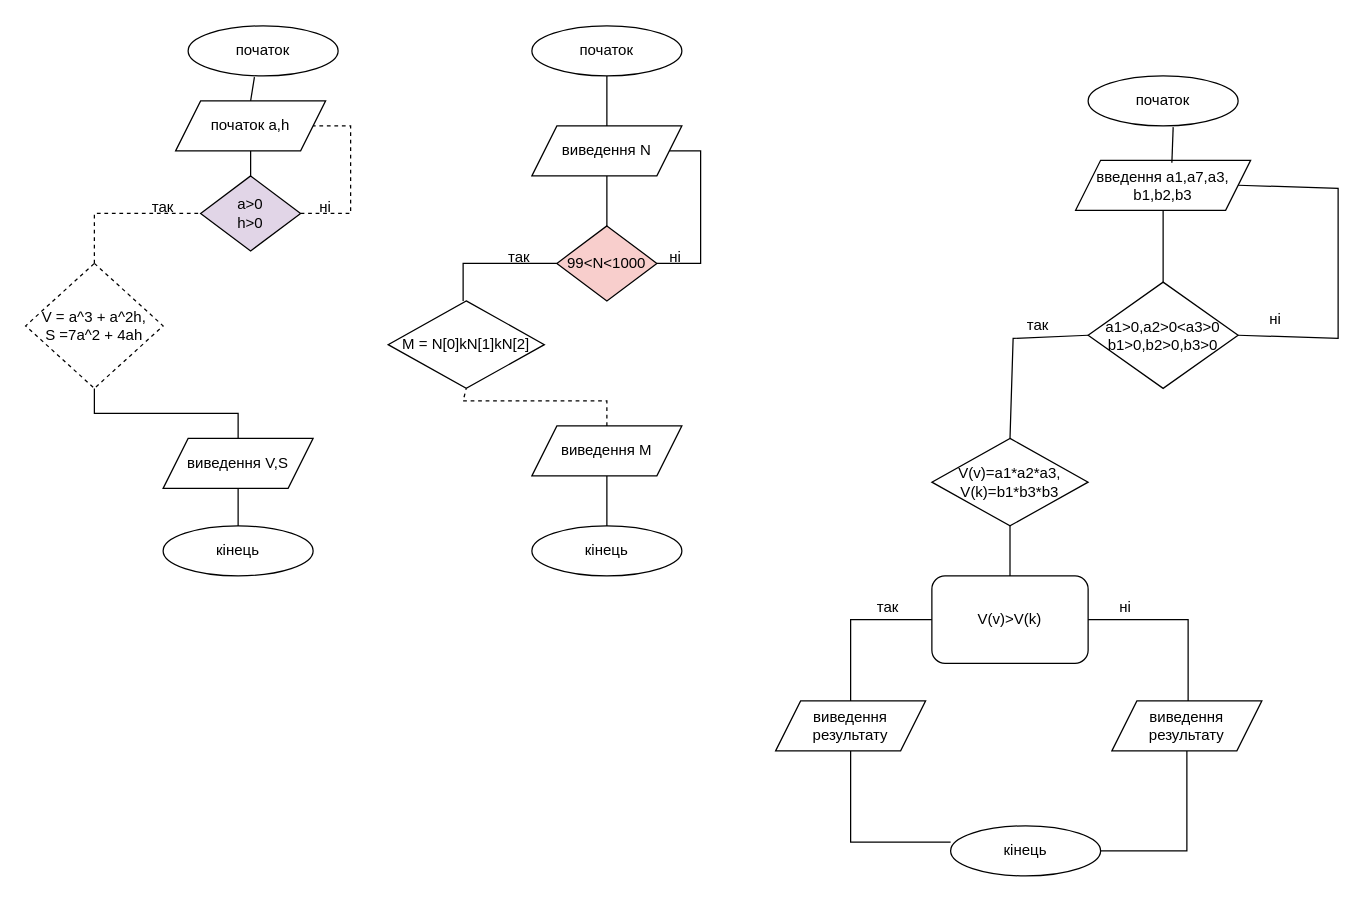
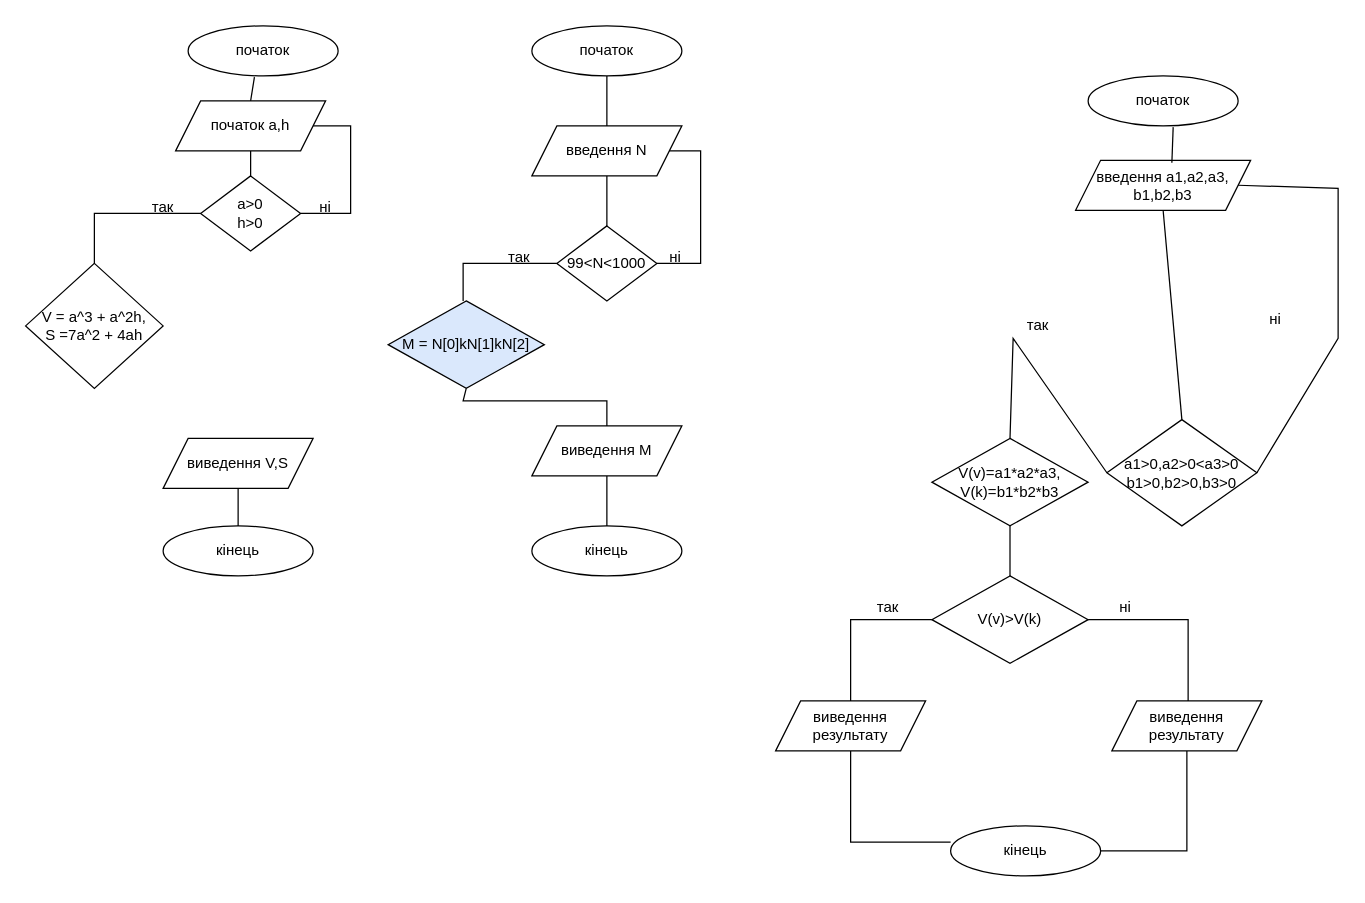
  <mxCell id="0" />
  <mxCell id="1" parent="0" />
  <mxCell id="2" value="початок" style="ellipse;whiteSpace=wrap;html=1;" vertex="1" parent="1"><mxGeometry x="150" y="20" width="120" height="40" as="geometry" /></mxCell>
  <mxCell id="3" value="початок а,h" style="shape=parallelogram;perimeter=parallelogramPerimeter;whiteSpace=wrap;html=1;fixedSize=1;" vertex="1" parent="1"><mxGeometry x="140" y="80" width="120" height="40" as="geometry" /></mxCell>
  <mxCell id="4" value="" style="endArrow=none;html=1;rounded=0;entryX=0.442;entryY=1.025;entryDx=0;entryDy=0;entryPerimeter=0;exitX=0.5;exitY=0;exitDx=0;exitDy=0;" edge="1" parent="1" source="3" target="2"><mxGeometry width="50" height="50" relative="1" as="geometry"><mxPoint x="410" y="240" as="sourcePoint" /><mxPoint x="460" y="190" as="targetPoint" /></mxGeometry></mxCell>
  <mxCell id="5" value="" style="endArrow=none;html=1;rounded=0;entryX=0.5;entryY=1;entryDx=0;entryDy=0;" edge="1" parent="1" target="3"><mxGeometry width="50" height="50" relative="1" as="geometry"><mxPoint x="200" y="140" as="sourcePoint" /><mxPoint x="460" y="190" as="targetPoint" /></mxGeometry></mxCell>
- <mxCell id="6" value="a&amp;gt;0&lt;br&gt;h&amp;gt;0" style="rhombus;whiteSpace=wrap;html=1;fillColor=#e1d5e7;" vertex="1" parent="1"><mxGeometry x="160" y="140" width="80" height="60" as="geometry" /></mxCell>
- <mxCell id="7" value="" style="endArrow=none;html=1;rounded=0;exitX=1;exitY=0.5;exitDx=0;exitDy=0;entryX=1;entryY=0.5;entryDx=0;entryDy=0;dashed=1;" edge="1" parent="1" source="6" target="3"><mxGeometry width="50" height="50" relative="1" as="geometry"><mxPoint x="410" y="240" as="sourcePoint" /><mxPoint x="280" y="110" as="targetPoint" /><Array as="points"><mxPoint x="280" y="170" /><mxPoint x="280" y="100" /></Array></mxGeometry></mxCell>
+ <mxCell id="6" value="a&amp;gt;0&lt;br&gt;h&amp;gt;0" style="rhombus;whiteSpace=wrap;html=1;" vertex="1" parent="1"><mxGeometry x="160" y="140" width="80" height="60" as="geometry" /></mxCell>
+ <mxCell id="7" value="" style="endArrow=none;html=1;rounded=0;exitX=1;exitY=0.5;exitDx=0;exitDy=0;entryX=1;entryY=0.5;entryDx=0;entryDy=0;" edge="1" parent="1" source="6" target="3"><mxGeometry width="50" height="50" relative="1" as="geometry"><mxPoint x="410" y="240" as="sourcePoint" /><mxPoint x="280" y="110" as="targetPoint" /><Array as="points"><mxPoint x="280" y="170" /><mxPoint x="280" y="100" /></Array></mxGeometry></mxCell>
  <mxCell id="8" value="ні" style="text;html=1;strokeColor=none;fillColor=none;align=center;verticalAlign=middle;whiteSpace=wrap;rounded=0;" vertex="1" parent="1"><mxGeometry x="230" y="150" width="60" height="30" as="geometry" /></mxCell>
- <mxCell id="9" value="" style="endArrow=none;html=1;rounded=0;entryX=0;entryY=0.5;entryDx=0;entryDy=0;exitX=0.5;exitY=0;exitDx=0;exitDy=0;dashed=1;" edge="1" parent="1" source="11" target="6"><mxGeometry width="50" height="50" relative="1" as="geometry"><mxPoint x="80" y="210" as="sourcePoint" /><mxPoint x="460" y="190" as="targetPoint" /><Array as="points"><mxPoint x="75" y="170" /></Array></mxGeometry></mxCell>
+ <mxCell id="9" value="" style="endArrow=none;html=1;rounded=0;entryX=0;entryY=0.5;entryDx=0;entryDy=0;exitX=0.5;exitY=0;exitDx=0;exitDy=0;" edge="1" parent="1" source="11" target="6"><mxGeometry width="50" height="50" relative="1" as="geometry"><mxPoint x="80" y="210" as="sourcePoint" /><mxPoint x="460" y="190" as="targetPoint" /><Array as="points"><mxPoint x="75" y="170" /></Array></mxGeometry></mxCell>
  <mxCell id="10" value="так" style="text;html=1;strokeColor=none;fillColor=none;align=center;verticalAlign=middle;whiteSpace=wrap;rounded=0;" vertex="1" parent="1"><mxGeometry x="100" y="150" width="60" height="30" as="geometry" /></mxCell>
- <mxCell id="11" value="V = a^3 + a^2h,&lt;br&gt;S =7a^2 + 4ah" style="rhombus;whiteSpace=wrap;html=1;dashed=1;" vertex="1" parent="1"><mxGeometry x="20" y="210" width="110" height="100" as="geometry" /></mxCell>
- <mxCell id="12" value="" style="endArrow=none;html=1;rounded=0;exitX=0.5;exitY=1;exitDx=0;exitDy=0;entryX=0.5;entryY=0;entryDx=0;entryDy=0;" edge="1" parent="1" source="11" target="13"><mxGeometry width="50" height="50" relative="1" as="geometry"><mxPoint x="410" y="210" as="sourcePoint" /><mxPoint x="200" y="330" as="targetPoint" /><Array as="points"><mxPoint x="75" y="330" /><mxPoint x="190" y="330" /></Array></mxGeometry></mxCell>
+ <mxCell id="11" value="V = a^3 + a^2h,&lt;br&gt;S =7a^2 + 4ah" style="rhombus;whiteSpace=wrap;html=1;" vertex="1" parent="1"><mxGeometry x="20" y="210" width="110" height="100" as="geometry" /></mxCell>
  <mxCell id="13" value="виведення V,S" style="shape=parallelogram;perimeter=parallelogramPerimeter;whiteSpace=wrap;html=1;fixedSize=1;" vertex="1" parent="1"><mxGeometry x="130" y="350" width="120" height="40" as="geometry" /></mxCell>
  <mxCell id="14" value="кінець" style="ellipse;whiteSpace=wrap;html=1;" vertex="1" parent="1"><mxGeometry x="130" y="420" width="120" height="40" as="geometry" /></mxCell>
  <mxCell id="15" value="" style="endArrow=none;html=1;rounded=0;exitX=0.5;exitY=0;exitDx=0;exitDy=0;entryX=0.5;entryY=1;entryDx=0;entryDy=0;" edge="1" parent="1" source="14" target="13"><mxGeometry width="50" height="50" relative="1" as="geometry"><mxPoint x="410" y="210" as="sourcePoint" /><mxPoint x="460" y="160" as="targetPoint" /></mxGeometry></mxCell>
  <mxCell id="16" value="початок" style="ellipse;whiteSpace=wrap;html=1;" vertex="1" parent="1"><mxGeometry x="425" y="20" width="120" height="40" as="geometry" /></mxCell>
- <mxCell id="17" value="виведення N" style="shape=parallelogram;perimeter=parallelogramPerimeter;whiteSpace=wrap;html=1;fixedSize=1;" vertex="1" parent="1"><mxGeometry x="425" y="100" width="120" height="40" as="geometry" /></mxCell>
- <mxCell id="18" value="99&amp;lt;N&amp;lt;1000" style="rhombus;whiteSpace=wrap;html=1;fillColor=#f8cecc;" vertex="1" parent="1"><mxGeometry x="445" y="180" width="80" height="60" as="geometry" /></mxCell>
+ <mxCell id="17" value="введення N" style="shape=parallelogram;perimeter=parallelogramPerimeter;whiteSpace=wrap;html=1;fixedSize=1;" vertex="1" parent="1"><mxGeometry x="425" y="100" width="120" height="40" as="geometry" /></mxCell>
+ <mxCell id="18" value="99&amp;lt;N&amp;lt;1000" style="rhombus;whiteSpace=wrap;html=1;" vertex="1" parent="1"><mxGeometry x="445" y="180" width="80" height="60" as="geometry" /></mxCell>
  <mxCell id="19" value="" style="endArrow=none;html=1;rounded=0;entryX=0.5;entryY=1;entryDx=0;entryDy=0;exitX=0.5;exitY=0;exitDx=0;exitDy=0;" edge="1" parent="1" source="17" target="16"><mxGeometry width="50" height="50" relative="1" as="geometry"><mxPoint x="410" y="380" as="sourcePoint" /><mxPoint x="460" y="330" as="targetPoint" /></mxGeometry></mxCell>
  <mxCell id="20" value="" style="endArrow=none;html=1;rounded=0;entryX=0.5;entryY=1;entryDx=0;entryDy=0;exitX=0.5;exitY=0;exitDx=0;exitDy=0;" edge="1" parent="1" source="18" target="17"><mxGeometry width="50" height="50" relative="1" as="geometry"><mxPoint x="480" y="180" as="sourcePoint" /><mxPoint x="460" y="330" as="targetPoint" /></mxGeometry></mxCell>
  <mxCell id="21" value="" style="endArrow=none;html=1;rounded=0;entryX=1;entryY=0.5;entryDx=0;entryDy=0;exitX=1;exitY=0.5;exitDx=0;exitDy=0;" edge="1" parent="1" source="17" target="18"><mxGeometry width="50" height="50" relative="1" as="geometry"><mxPoint x="410" y="380" as="sourcePoint" /><mxPoint x="460" y="330" as="targetPoint" /><Array as="points"><mxPoint x="560" y="120" /><mxPoint x="560" y="210" /></Array></mxGeometry></mxCell>
  <mxCell id="22" value="ні" style="text;html=1;strokeColor=none;fillColor=none;align=center;verticalAlign=middle;whiteSpace=wrap;rounded=0;" vertex="1" parent="1"><mxGeometry x="510" y="190" width="60" height="30" as="geometry" /></mxCell>
  <mxCell id="23" value="" style="endArrow=none;html=1;rounded=0;entryX=0;entryY=0.5;entryDx=0;entryDy=0;" edge="1" parent="1" target="18"><mxGeometry width="50" height="50" relative="1" as="geometry"><mxPoint x="370" y="240" as="sourcePoint" /><mxPoint x="460" y="330" as="targetPoint" /><Array as="points"><mxPoint x="370" y="210" /></Array></mxGeometry></mxCell>
- <mxCell id="24" value="M = N[0]kN[1]kN[2]" style="rhombus;whiteSpace=wrap;html=1;" vertex="1" parent="1"><mxGeometry x="310" y="240" width="125" height="70" as="geometry" /></mxCell>
+ <mxCell id="24" value="M = N[0]kN[1]kN[2]" style="rhombus;whiteSpace=wrap;html=1;fillColor=#dae8fc;" vertex="1" parent="1"><mxGeometry x="310" y="240" width="125" height="70" as="geometry" /></mxCell>
  <mxCell id="25" value="так" style="text;html=1;strokeColor=none;fillColor=none;align=center;verticalAlign=middle;whiteSpace=wrap;rounded=0;" vertex="1" parent="1"><mxGeometry x="385" y="190" width="60" height="30" as="geometry" /></mxCell>
  <mxCell id="26" value="виведення M" style="shape=parallelogram;perimeter=parallelogramPerimeter;whiteSpace=wrap;html=1;fixedSize=1;" vertex="1" parent="1"><mxGeometry x="425" y="340" width="120" height="40" as="geometry" /></mxCell>
- <mxCell id="27" value="" style="endArrow=none;html=1;rounded=0;entryX=0.5;entryY=1;entryDx=0;entryDy=0;exitX=0.5;exitY=0;exitDx=0;exitDy=0;dashed=1;" edge="1" parent="1" source="26" target="24"><mxGeometry width="50" height="50" relative="1" as="geometry"><mxPoint x="410" y="390" as="sourcePoint" /><mxPoint x="460" y="340" as="targetPoint" /><Array as="points"><mxPoint x="485" y="320" /><mxPoint x="370" y="320" /></Array></mxGeometry></mxCell>
+ <mxCell id="27" value="" style="endArrow=none;html=1;rounded=0;entryX=0.5;entryY=1;entryDx=0;entryDy=0;exitX=0.5;exitY=0;exitDx=0;exitDy=0;" edge="1" parent="1" source="26" target="24"><mxGeometry width="50" height="50" relative="1" as="geometry"><mxPoint x="410" y="390" as="sourcePoint" /><mxPoint x="460" y="340" as="targetPoint" /><Array as="points"><mxPoint x="485" y="320" /><mxPoint x="370" y="320" /></Array></mxGeometry></mxCell>
  <mxCell id="28" value="кінець" style="ellipse;whiteSpace=wrap;html=1;" vertex="1" parent="1"><mxGeometry x="425" y="420" width="120" height="40" as="geometry" /></mxCell>
  <mxCell id="29" value="" style="endArrow=none;html=1;rounded=0;exitX=0.5;exitY=0;exitDx=0;exitDy=0;entryX=0.5;entryY=1;entryDx=0;entryDy=0;" edge="1" parent="1" source="28" target="26"><mxGeometry width="50" height="50" relative="1" as="geometry"><mxPoint x="410" y="390" as="sourcePoint" /><mxPoint x="460" y="340" as="targetPoint" /></mxGeometry></mxCell>
  <mxCell id="30" value="початок" style="ellipse;whiteSpace=wrap;html=1;" vertex="1" parent="1"><mxGeometry x="870" y="60" width="120" height="40" as="geometry" /></mxCell>
- <mxCell id="31" value="введення а1,а7,а3,&lt;br&gt;b1,b2,b3" style="shape=parallelogram;perimeter=parallelogramPerimeter;whiteSpace=wrap;html=1;fixedSize=1;" vertex="1" parent="1"><mxGeometry x="860" y="127.5" width="140" height="40" as="geometry" /></mxCell>
- <mxCell id="32" value="a1&amp;gt;0,a2&amp;gt;0&amp;lt;a3&amp;gt;0&lt;br&gt;b1&amp;gt;0,b2&amp;gt;0,b3&amp;gt;0" style="rhombus;whiteSpace=wrap;html=1;" vertex="1" parent="1"><mxGeometry x="870" y="225" width="120" height="85" as="geometry" /></mxCell>
- <mxCell id="33" value="V(v)=a1*a2*a3,&lt;br&gt;V(k)=b1*b3*b3" style="rhombus;whiteSpace=wrap;html=1;" vertex="1" parent="1"><mxGeometry x="745" y="350" width="125" height="70" as="geometry" /></mxCell>
+ <mxCell id="31" value="введення а1,а2,а3,&lt;br&gt;b1,b2,b3" style="shape=parallelogram;perimeter=parallelogramPerimeter;whiteSpace=wrap;html=1;fixedSize=1;" vertex="1" parent="1"><mxGeometry x="860" y="127.5" width="140" height="40" as="geometry" /></mxCell>
+ <mxCell id="32" value="a1&amp;gt;0,a2&amp;gt;0&amp;lt;a3&amp;gt;0&lt;br&gt;b1&amp;gt;0,b2&amp;gt;0,b3&amp;gt;0" style="rhombus;whiteSpace=wrap;html=1;" vertex="1" parent="1"><mxGeometry x="885" y="335" width="120" height="85" as="geometry" /></mxCell>
+ <mxCell id="33" value="V(v)=a1*a2*a3,&lt;br&gt;V(k)=b1*b2*b3" style="rhombus;whiteSpace=wrap;html=1;" vertex="1" parent="1"><mxGeometry x="745" y="350" width="125" height="70" as="geometry" /></mxCell>
  <mxCell id="34" value="" style="endArrow=none;html=1;rounded=0;entryX=0.567;entryY=1.025;entryDx=0;entryDy=0;entryPerimeter=0;exitX=0.55;exitY=0.05;exitDx=0;exitDy=0;exitPerimeter=0;" edge="1" parent="1" source="31" target="30"><mxGeometry width="50" height="50" relative="1" as="geometry"><mxPoint x="410" y="370" as="sourcePoint" /><mxPoint x="460" y="320" as="targetPoint" /></mxGeometry></mxCell>
  <mxCell id="35" value="" style="endArrow=none;html=1;rounded=0;entryX=0.5;entryY=1;entryDx=0;entryDy=0;exitX=0.5;exitY=0;exitDx=0;exitDy=0;" edge="1" parent="1" source="32" target="31"><mxGeometry width="50" height="50" relative="1" as="geometry"><mxPoint x="410" y="370" as="sourcePoint" /><mxPoint x="460" y="320" as="targetPoint" /></mxGeometry></mxCell>
  <mxCell id="36" value="" style="endArrow=none;html=1;rounded=0;entryX=0;entryY=0.5;entryDx=0;entryDy=0;exitX=0.5;exitY=0;exitDx=0;exitDy=0;" edge="1" parent="1" source="33" target="32"><mxGeometry width="50" height="50" relative="1" as="geometry"><mxPoint x="410" y="370" as="sourcePoint" /><mxPoint x="460" y="320" as="targetPoint" /><Array as="points"><mxPoint x="810" y="270" /></Array></mxGeometry></mxCell>
  <mxCell id="37" value="" style="endArrow=none;html=1;rounded=0;entryX=1;entryY=0.5;entryDx=0;entryDy=0;exitX=1;exitY=0.5;exitDx=0;exitDy=0;" edge="1" parent="1" source="31" target="32"><mxGeometry width="50" height="50" relative="1" as="geometry"><mxPoint x="410" y="370" as="sourcePoint" /><mxPoint x="460" y="320" as="targetPoint" /><Array as="points"><mxPoint x="1070" y="150" /><mxPoint x="1070" y="270" /></Array></mxGeometry></mxCell>
- <mxCell id="38" value="V(v)&amp;gt;V(k)" style="whiteSpace=wrap;html=1;rounded=1;" vertex="1" parent="1"><mxGeometry x="745" y="460" width="125" height="70" as="geometry" /></mxCell>
+ <mxCell id="38" value="V(v)&amp;gt;V(k)" style="rhombus;whiteSpace=wrap;html=1;" vertex="1" parent="1"><mxGeometry x="745" y="460" width="125" height="70" as="geometry" /></mxCell>
  <mxCell id="39" value="так" style="text;html=1;strokeColor=none;fillColor=none;align=center;verticalAlign=middle;whiteSpace=wrap;rounded=0;" vertex="1" parent="1"><mxGeometry x="800" y="245" width="60" height="30" as="geometry" /></mxCell>
  <mxCell id="40" value="ні" style="text;html=1;strokeColor=none;fillColor=none;align=center;verticalAlign=middle;whiteSpace=wrap;rounded=0;" vertex="1" parent="1"><mxGeometry x="990" y="240" width="60" height="30" as="geometry" /></mxCell>
  <mxCell id="41" value="" style="endArrow=none;html=1;rounded=0;entryX=0.5;entryY=0;entryDx=0;entryDy=0;exitX=0.5;exitY=1;exitDx=0;exitDy=0;" edge="1" parent="1" source="33" target="38"><mxGeometry width="50" height="50" relative="1" as="geometry"><mxPoint x="410" y="360" as="sourcePoint" /><mxPoint x="460" y="310" as="targetPoint" /></mxGeometry></mxCell>
  <mxCell id="42" value="" style="endArrow=none;html=1;rounded=0;entryX=1;entryY=0.5;entryDx=0;entryDy=0;" edge="1" parent="1" target="38"><mxGeometry width="50" height="50" relative="1" as="geometry"><mxPoint x="950" y="560" as="sourcePoint" /><mxPoint x="460" y="310" as="targetPoint" /><Array as="points"><mxPoint x="950" y="495" /></Array></mxGeometry></mxCell>
  <mxCell id="43" value="ні" style="text;html=1;strokeColor=none;fillColor=none;align=center;verticalAlign=middle;whiteSpace=wrap;rounded=0;" vertex="1" parent="1"><mxGeometry x="870" y="470" width="60" height="30" as="geometry" /></mxCell>
  <mxCell id="44" value="" style="endArrow=none;html=1;rounded=0;entryX=0;entryY=0.5;entryDx=0;entryDy=0;" edge="1" parent="1" target="38"><mxGeometry width="50" height="50" relative="1" as="geometry"><mxPoint x="680" y="560" as="sourcePoint" /><mxPoint x="460" y="310" as="targetPoint" /><Array as="points"><mxPoint x="680" y="495" /></Array></mxGeometry></mxCell>
  <mxCell id="45" value="так" style="text;html=1;strokeColor=none;fillColor=none;align=center;verticalAlign=middle;whiteSpace=wrap;rounded=0;" vertex="1" parent="1"><mxGeometry x="680" y="470" width="60" height="30" as="geometry" /></mxCell>
  <mxCell id="46" value="виведення результату" style="shape=parallelogram;perimeter=parallelogramPerimeter;whiteSpace=wrap;html=1;fixedSize=1;" vertex="1" parent="1"><mxGeometry x="620" y="560" width="120" height="40" as="geometry" /></mxCell>
  <mxCell id="47" value="виведення результату" style="shape=parallelogram;perimeter=parallelogramPerimeter;whiteSpace=wrap;html=1;fixedSize=1;" vertex="1" parent="1"><mxGeometry x="889" y="560" width="120" height="40" as="geometry" /></mxCell>
  <mxCell id="48" value="кінець" style="ellipse;whiteSpace=wrap;html=1;" vertex="1" parent="1"><mxGeometry x="760" y="660" width="120" height="40" as="geometry" /></mxCell>
  <mxCell id="49" value="" style="endArrow=none;html=1;rounded=0;entryX=0.5;entryY=1;entryDx=0;entryDy=0;exitX=0;exitY=0.325;exitDx=0;exitDy=0;exitPerimeter=0;" edge="1" parent="1" source="48" target="46"><mxGeometry width="50" height="50" relative="1" as="geometry"><mxPoint x="610" y="460" as="sourcePoint" /><mxPoint x="660" y="410" as="targetPoint" /><Array as="points"><mxPoint x="680" y="673" /></Array></mxGeometry></mxCell>
  <mxCell id="50" value="" style="endArrow=none;html=1;rounded=0;entryX=1;entryY=0.5;entryDx=0;entryDy=0;exitX=0.5;exitY=1;exitDx=0;exitDy=0;" edge="1" parent="1" source="47" target="48"><mxGeometry width="50" height="50" relative="1" as="geometry"><mxPoint x="610" y="460" as="sourcePoint" /><mxPoint x="660" y="410" as="targetPoint" /><Array as="points"><mxPoint x="949" y="680" /></Array></mxGeometry></mxCell>
